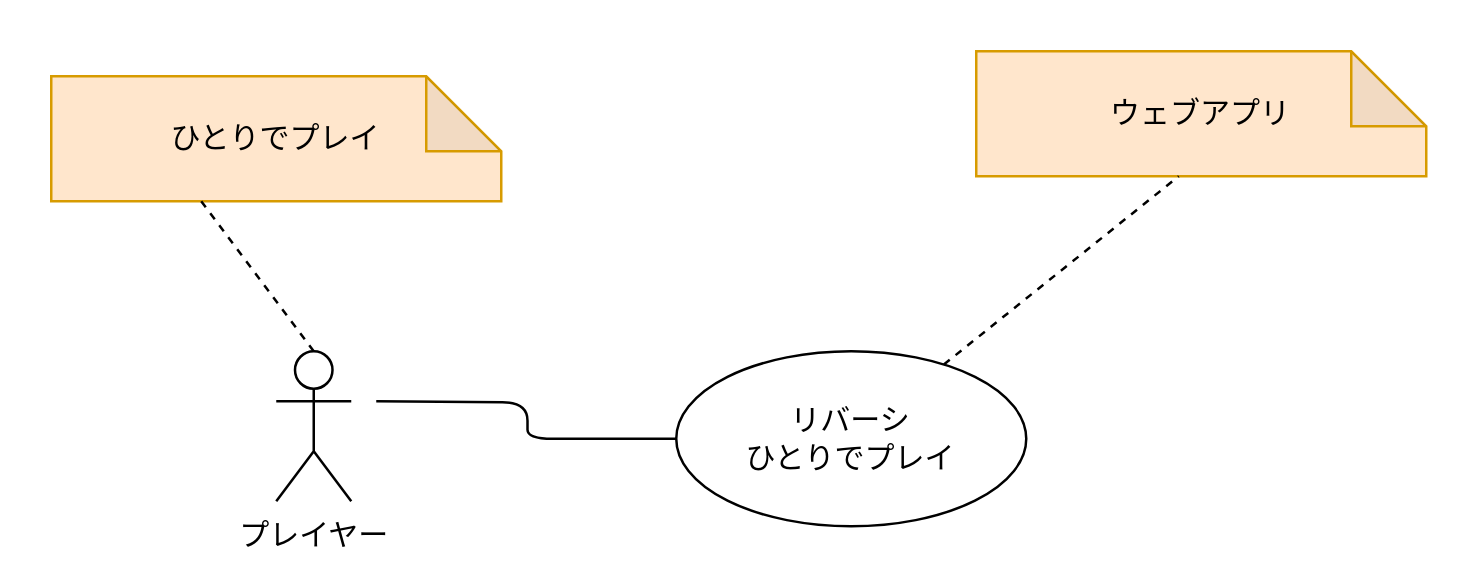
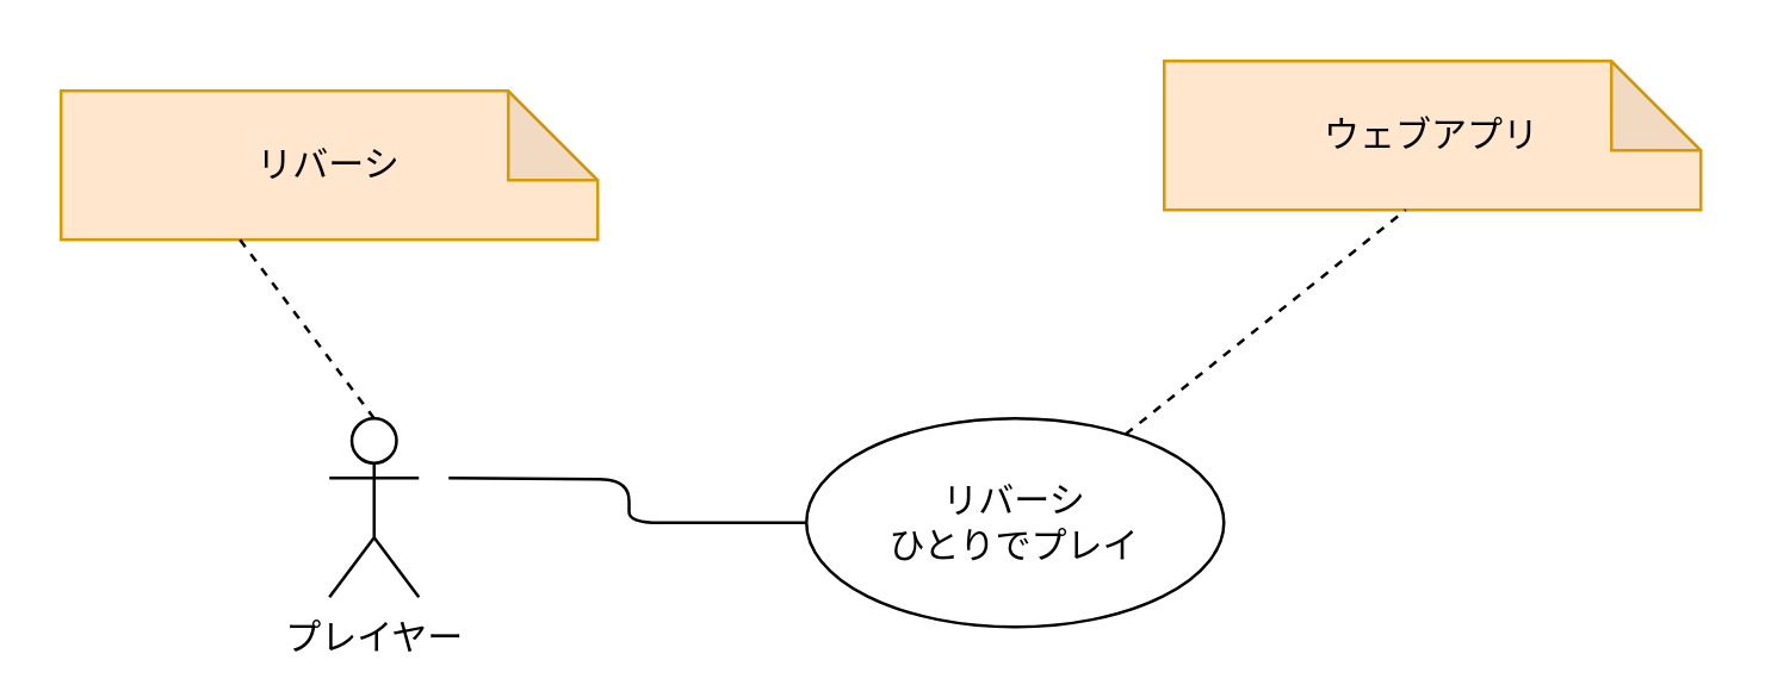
  <mxCell id="0" />
  <mxCell id="1" parent="0" />
  <mxCell id="2" value="リバーシ&lt;br&gt;ひとりでプレイ&lt;br&gt;" style="ellipse;whiteSpace=wrap;html=1;" vertex="1" parent="1"><mxGeometry x="270" y="140" width="140" height="70" as="geometry" /></mxCell>
  <mxCell id="3" value="プレイヤー" style="shape=umlActor;verticalLabelPosition=bottom;verticalAlign=top;html=1;" vertex="1" parent="1"><mxGeometry x="110" y="140" width="30" height="60" as="geometry" /></mxCell>
  <mxCell id="4" value="" style="endArrow=none;html=1;edgeStyle=orthogonalEdgeStyle;" edge="1" parent="1" target="2"><mxGeometry relative="1" as="geometry"><mxPoint x="150" y="160" as="sourcePoint" /><mxPoint x="310" y="160" as="targetPoint" /></mxGeometry></mxCell>
- <mxCell id="5" value="&lt;font style=&quot;font-size: 12px;&quot;&gt;ひとりでプレイ&lt;/font&gt;" style="shape=note;whiteSpace=wrap;html=1;backgroundOutline=1;darkOpacity=0.05;strokeWidth=1;fontSize=8;fillColor=#ffe6cc;strokeColor=#d79b00;" vertex="1" parent="1"><mxGeometry x="20" y="30" width="180" height="50" as="geometry" /></mxCell>
+ <mxCell id="5" value="&lt;font style=&quot;font-size: 12px;&quot;&gt;リバーシ&lt;/font&gt;" style="shape=note;whiteSpace=wrap;html=1;backgroundOutline=1;darkOpacity=0.05;strokeWidth=1;fontSize=8;fillColor=#ffe6cc;strokeColor=#d79b00;" vertex="1" parent="1"><mxGeometry x="20" y="30" width="180" height="50" as="geometry" /></mxCell>
  <mxCell id="6" value="" style="endArrow=none;dashed=1;html=1;fontSize=12;exitX=0.5;exitY=0;exitDx=0;exitDy=0;exitPerimeter=0;" edge="1" parent="1" source="3"><mxGeometry width="50" height="50" relative="1" as="geometry"><mxPoint x="110" y="120" as="sourcePoint" /><mxPoint x="80" y="80" as="targetPoint" /></mxGeometry></mxCell>
  <mxCell id="7" value="&lt;font style=&quot;font-size: 12px;&quot;&gt;ウェブアプリ&lt;/font&gt;" style="shape=note;whiteSpace=wrap;html=1;backgroundOutline=1;darkOpacity=0.05;strokeWidth=1;fontSize=8;fillColor=#ffe6cc;strokeColor=#d79b00;" vertex="1" parent="1"><mxGeometry x="390" y="20" width="180" height="50" as="geometry" /></mxCell>
  <mxCell id="8" value="" style="endArrow=none;dashed=1;html=1;fontSize=12;" edge="1" parent="1" source="2"><mxGeometry width="50" height="50" relative="1" as="geometry"><mxPoint x="516" y="130" as="sourcePoint" /><mxPoint x="471" y="70" as="targetPoint" /></mxGeometry></mxCell>
